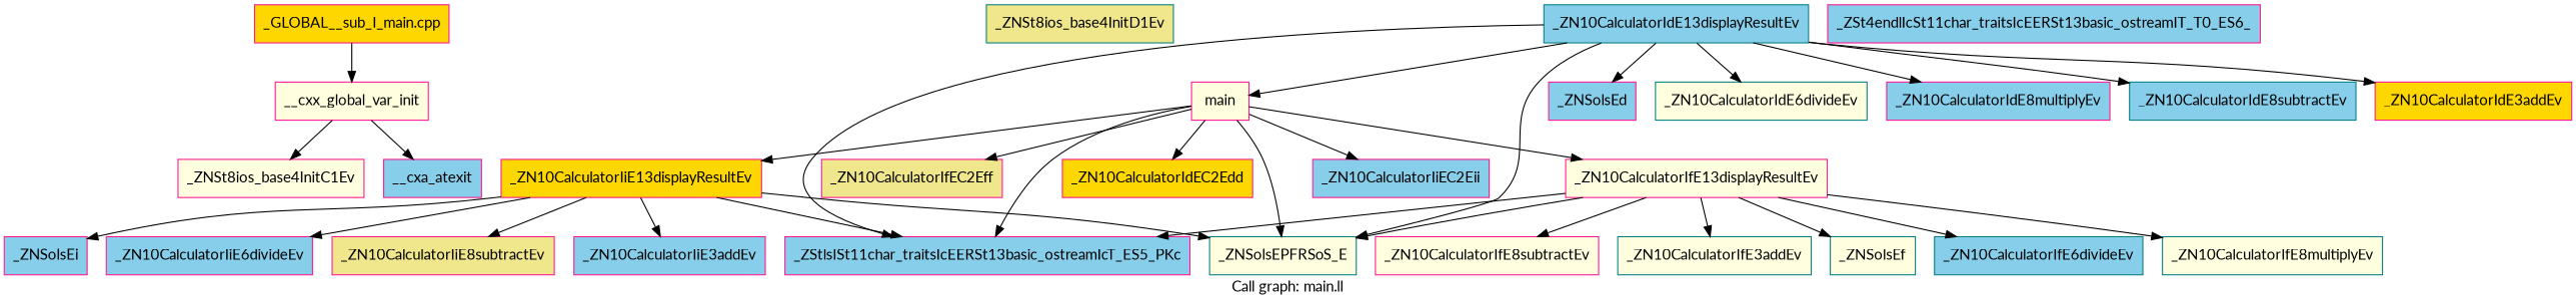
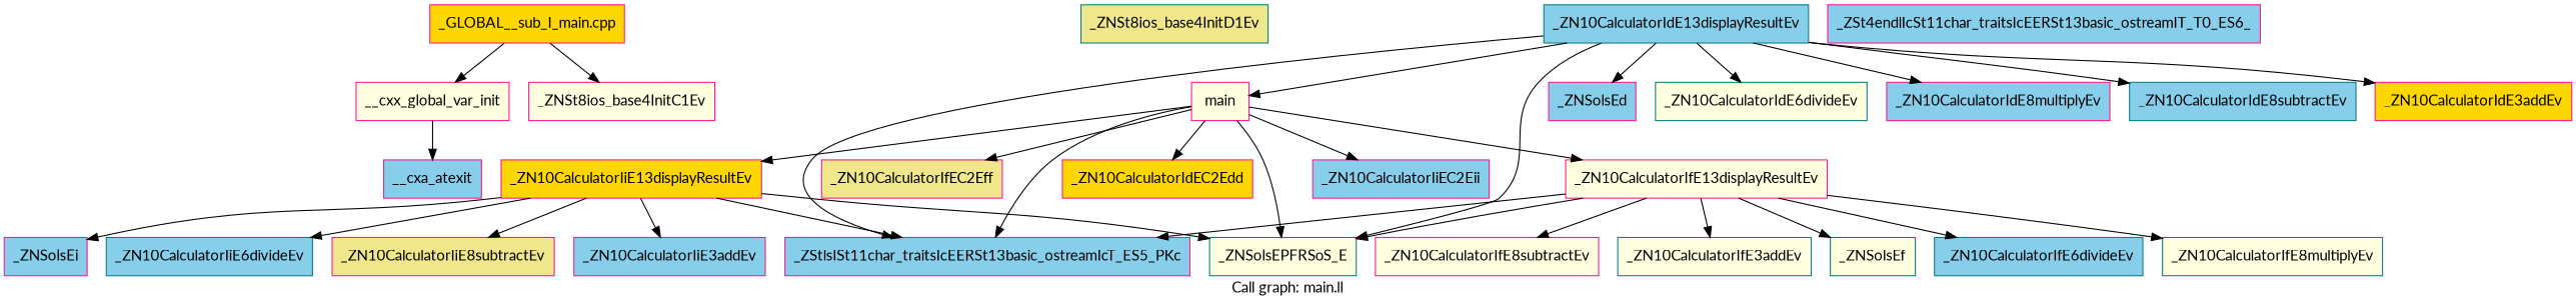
  digraph {
    fontname=Lato
    label="Call graph: main.ll"
    node [color=deeppink fillcolor=skyblue fontname=Lato shape=record style=filled]
    edge [fontname=Lato]
    n1 [fillcolor=lightyellow label="{__cxx_global_var_init}"]
    n2 [fillcolor=lightyellow label="{_ZNSt8ios_base4InitC1Ev}"]
    n3 [label="{__cxa_atexit}"]
    n4 [color=teal fillcolor=khaki label="{_ZNSt8ios_base4InitD1Ev}"]
    n5 [fillcolor=lightyellow label="{main}"]
    n6 [label="{_ZN10CalculatorIiEC2Eii}"]
    n7 [fillcolor=khaki label="{_ZN10CalculatorIfEC2Eff}"]
    n8 [fillcolor=gold label="{_ZN10CalculatorIdEC2Edd}"]
    n9 [label="{_ZStlsISt11char_traitsIcEERSt13basic_ostreamIcT_ES5_PKc}"]
    n10 [color=teal fillcolor=lightyellow label="{_ZNSolsEPFRSoS_E}"]
    n11 [fillcolor=gold label="{_ZN10CalculatorIiE13displayResultEv}"]
    n12 [fillcolor=lightyellow label="{_ZN10CalculatorIfE13displayResultEv}"]
    n13 [label="{_ZNSolsEi}"]
-   n14 [label="{_ZN10CalculatorIiE6divideEv}"]
+   n14 [color=teal label="{_ZN10CalculatorIiE6divideEv}"]
    n15 [fillcolor=khaki label="{_ZN10CalculatorIiE8subtractEv}"]
    n16 [label="{_ZN10CalculatorIiE3addEv}"]
    n17 [color=teal label="{_ZN10CalculatorIdE13displayResultEv}"]
    n18 [label="{_ZNSolsEd}"]
    n19 [color=teal fillcolor=lightyellow label="{_ZN10CalculatorIdE6divideEv}"]
    n20 [label="{_ZN10CalculatorIdE8multiplyEv}"]
    n21 [color=teal label="{_ZN10CalculatorIdE8subtractEv}"]
    n22 [fillcolor=gold label="{_ZN10CalculatorIdE3addEv}"]
    n23 [color=teal fillcolor=lightyellow label="{_ZNSolsEf}"]
    n24 [color=teal label="{_ZN10CalculatorIfE6divideEv}"]
    n25 [color=teal fillcolor=lightyellow label="{_ZN10CalculatorIfE8multiplyEv}"]
    n26 [fillcolor=lightyellow label="{_ZN10CalculatorIfE8subtractEv}"]
    n27 [color=teal fillcolor=lightyellow label="{_ZN10CalculatorIfE3addEv}"]
    n28 [label="{_ZSt4endlIcSt11char_traitsIcEERSt13basic_ostreamIT_T0_ES6_}"]
    n29 [fillcolor=gold label="{_GLOBAL__sub_I_main.cpp}"]
-   n1 -> n2
+   n29 -> n2
    n1 -> n3
    n5 -> n6
    n5 -> n7
    n5 -> n8
    n5 -> n9
    n5 -> n10
    n5 -> n11
    n5 -> n12
    n11 -> n9
    n11 -> n10
    n11 -> n13
    n11 -> n14
    n11 -> n15
    n11 -> n16
    n12 -> n9
    n12 -> n10
    n12 -> n23
    n12 -> n24
    n12 -> n25
    n12 -> n26
    n12 -> n27
    n17 -> n5
    n17 -> n9
    n17 -> n10
    n17 -> n18
    n17 -> n19
    n17 -> n20
    n17 -> n21
    n17 -> n22
    n29 -> n1
  }
